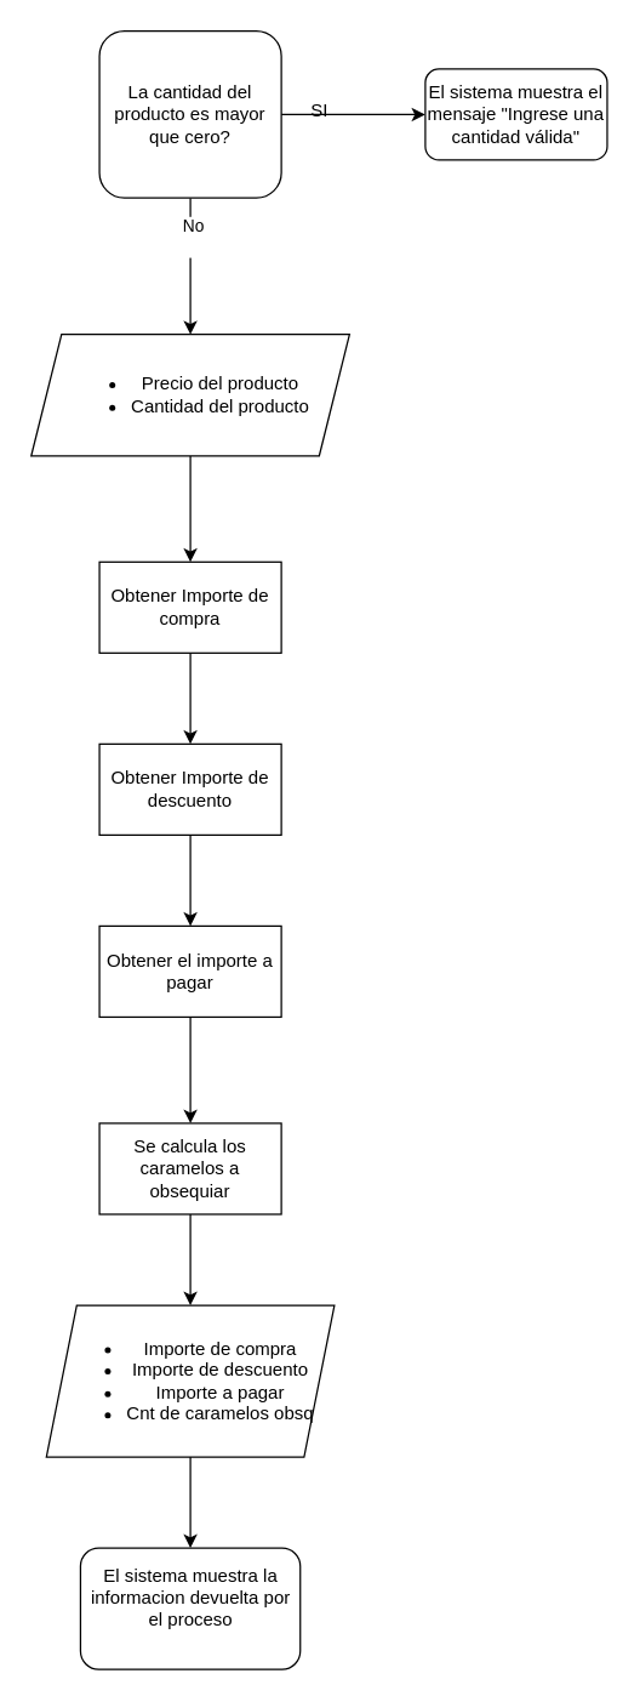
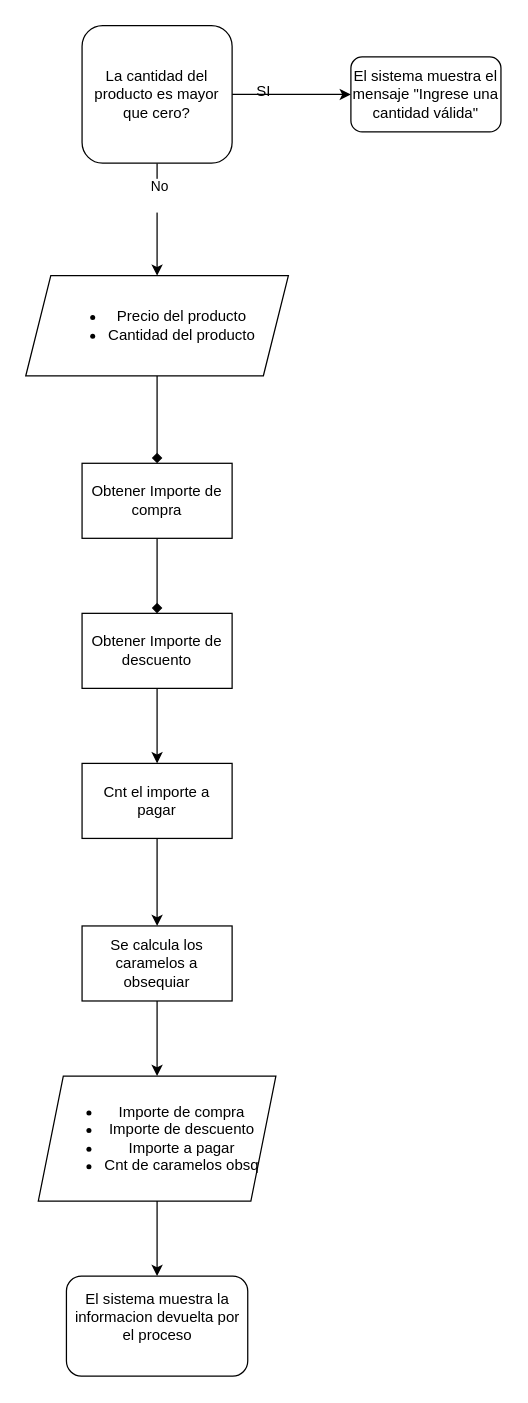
  <mxCell id="0" />
  <mxCell id="1" parent="0" />
- <mxCell id="2" value="" style="edgeStyle=orthogonalEdgeStyle;rounded=0;orthogonalLoop=1;jettySize=auto;html=1;" edge="1" parent="1" source="3" target="8"><mxGeometry relative="1" as="geometry" /></mxCell>
+ <mxCell id="2" value="" style="edgeStyle=orthogonalEdgeStyle;rounded=0;orthogonalLoop=1;jettySize=auto;html=1;endArrow=diamond;" edge="1" parent="1" source="3" target="8"><mxGeometry relative="1" as="geometry" /></mxCell>
  <mxCell id="3" value="&lt;ul&gt;&lt;li&gt;Precio del producto&lt;/li&gt;&lt;li&gt;Cantidad del producto&lt;/li&gt;&lt;/ul&gt;" style="shape=parallelogram;perimeter=parallelogramPerimeter;whiteSpace=wrap;html=1;fixedSize=1;" vertex="1" parent="1"><mxGeometry x="20" y="220" width="210" height="80" as="geometry" /></mxCell>
  <mxCell id="4" value="" style="edgeStyle=orthogonalEdgeStyle;rounded=0;orthogonalLoop=1;jettySize=auto;html=1;" edge="1" parent="1" source="5" target="6"><mxGeometry relative="1" as="geometry" /></mxCell>
  <mxCell id="5" value="&lt;ul&gt;&lt;li&gt;Importe de compra&lt;/li&gt;&lt;li&gt;Importe de descuento&lt;/li&gt;&lt;li&gt;Importe a pagar&lt;/li&gt;&lt;li&gt;Cnt de caramelos obsq&lt;/li&gt;&lt;/ul&gt;" style="shape=parallelogram;perimeter=parallelogramPerimeter;whiteSpace=wrap;html=1;fixedSize=1;" vertex="1" parent="1"><mxGeometry x="30" y="860" width="190" height="100" as="geometry" /></mxCell>
  <mxCell id="6" value="El sistema muestra la informacion devuelta por el proceso&lt;div&gt;&lt;br&gt;&lt;/div&gt;" style="rounded=1;whiteSpace=wrap;html=1;" vertex="1" parent="1"><mxGeometry x="52.5" y="1020" width="145" height="80" as="geometry" /></mxCell>
- <mxCell id="7" value="" style="edgeStyle=orthogonalEdgeStyle;rounded=0;orthogonalLoop=1;jettySize=auto;html=1;" edge="1" parent="1" source="8" target="10"><mxGeometry relative="1" as="geometry" /></mxCell>
+ <mxCell id="7" value="" style="edgeStyle=orthogonalEdgeStyle;rounded=0;orthogonalLoop=1;jettySize=auto;html=1;endArrow=diamond;" edge="1" parent="1" source="8" target="10"><mxGeometry relative="1" as="geometry" /></mxCell>
  <mxCell id="8" value="Obtener Importe de compra" style="rounded=0;whiteSpace=wrap;html=1;" vertex="1" parent="1"><mxGeometry x="65" y="370" width="120" height="60" as="geometry" /></mxCell>
  <mxCell id="9" value="" style="edgeStyle=orthogonalEdgeStyle;rounded=0;orthogonalLoop=1;jettySize=auto;html=1;" edge="1" parent="1" source="10" target="12"><mxGeometry relative="1" as="geometry" /></mxCell>
  <mxCell id="10" value="Obtener Importe de descuento" style="rounded=0;whiteSpace=wrap;html=1;" vertex="1" parent="1"><mxGeometry x="65" y="490" width="120" height="60" as="geometry" /></mxCell>
  <mxCell id="11" value="" style="edgeStyle=orthogonalEdgeStyle;rounded=0;orthogonalLoop=1;jettySize=auto;html=1;" edge="1" parent="1" source="12" target="14"><mxGeometry relative="1" as="geometry" /></mxCell>
- <mxCell id="12" value="Obtener el importe a pagar" style="rounded=0;whiteSpace=wrap;html=1;" vertex="1" parent="1"><mxGeometry x="65" y="610" width="120" height="60" as="geometry" /></mxCell>
+ <mxCell id="12" value="Cnt el importe a pagar" style="rounded=0;whiteSpace=wrap;html=1;" vertex="1" parent="1"><mxGeometry x="65" y="610" width="120" height="60" as="geometry" /></mxCell>
  <mxCell id="13" value="" style="edgeStyle=orthogonalEdgeStyle;rounded=0;orthogonalLoop=1;jettySize=auto;html=1;" edge="1" parent="1" source="14" target="5"><mxGeometry relative="1" as="geometry" /></mxCell>
  <mxCell id="14" value="Se calcula los caramelos a obsequiar" style="rounded=0;whiteSpace=wrap;html=1;" vertex="1" parent="1"><mxGeometry x="65" y="740" width="120" height="60" as="geometry" /></mxCell>
  <mxCell id="15" value="" style="edgeStyle=orthogonalEdgeStyle;rounded=0;orthogonalLoop=1;jettySize=auto;html=1;" edge="1" parent="1" source="18" target="3"><mxGeometry relative="1" as="geometry" /></mxCell>
  <mxCell id="16" value="No&lt;div&gt;&lt;br&gt;&lt;/div&gt;" style="edgeLabel;html=1;align=center;verticalAlign=middle;resizable=0;points=[];" vertex="1" connectable="0" parent="15"><mxGeometry x="-0.436" y="1" relative="1" as="geometry"><mxPoint as="offset" /></mxGeometry></mxCell>
  <mxCell id="17" value="" style="edgeStyle=orthogonalEdgeStyle;rounded=0;orthogonalLoop=1;jettySize=auto;html=1;" edge="1" parent="1" source="18" target="19"><mxGeometry relative="1" as="geometry" /></mxCell>
  <mxCell id="18" value="La cantidad del producto es mayor que cero?" style="whiteSpace=wrap;html=1;rounded=1;" vertex="1" parent="1"><mxGeometry x="65" y="20" width="120" height="110" as="geometry" /></mxCell>
  <mxCell id="19" value="El sistema muestra el mensaje &quot;Ingrese una cantidad válida&lt;span style=&quot;background-color: initial;&quot;&gt;&quot;&lt;/span&gt;" style="rounded=1;whiteSpace=wrap;html=1;" vertex="1" parent="1"><mxGeometry x="280" y="45" width="120" height="60" as="geometry" /></mxCell>
  <mxCell id="20" value="SI" style="text;html=1;align=center;verticalAlign=middle;resizable=0;points=[];autosize=1;strokeColor=none;fillColor=none;" vertex="1" parent="1"><mxGeometry x="195" y="58" width="30" height="30" as="geometry" /></mxCell>
